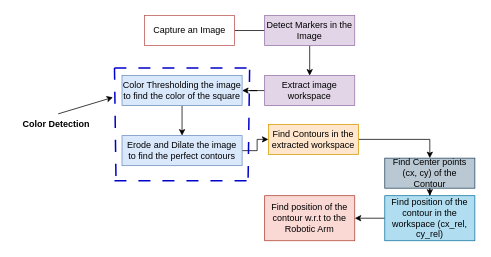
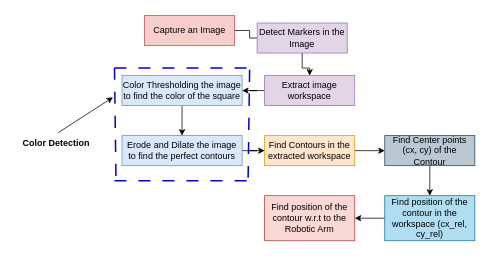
  <mxCell id="0" />
  <mxCell id="1" parent="0" />
  <mxCell id="2" value="" style="edgeStyle=orthogonalEdgeStyle;rounded=0;orthogonalLoop=1;jettySize=auto;html=1;endArrow=none;" edge="1" parent="1" source="3" target="5"><mxGeometry relative="1" as="geometry" /></mxCell>
- <mxCell id="3" value="Capture an Image" style="rounded=0;whiteSpace=wrap;html=1;fillColor=#ffffff;strokeColor=#b85450;" vertex="1" parent="1"><mxGeometry x="192" y="20" width="120" height="40" as="geometry" /></mxCell>
+ <mxCell id="3" value="Capture an Image" style="rounded=0;whiteSpace=wrap;html=1;fillColor=#f8cecc;strokeColor=#b85450;" vertex="1" parent="1"><mxGeometry x="192" y="20" width="120" height="40" as="geometry" /></mxCell>
  <mxCell id="4" value="" style="edgeStyle=orthogonalEdgeStyle;rounded=0;orthogonalLoop=1;jettySize=auto;html=1;" edge="1" parent="1" source="5" target="7"><mxGeometry relative="1" as="geometry" /></mxCell>
- <mxCell id="5" value="Detect Markers in the Image" style="rounded=0;whiteSpace=wrap;html=1;fillColor=#e1d5e7;strokeColor=#9673a6;" vertex="1" parent="1"><mxGeometry x="352" y="20" width="120" height="40" as="geometry" /></mxCell>
+ <mxCell id="5" value="Detect Markers in the Image" style="rounded=0;whiteSpace=wrap;html=1;fillColor=#e1d5e7;strokeColor=#9673a6;" vertex="1" parent="1"><mxGeometry x="342" y="30" width="120" height="40" as="geometry" /></mxCell>
  <mxCell id="6" value="" style="edgeStyle=orthogonalEdgeStyle;rounded=0;orthogonalLoop=1;jettySize=auto;html=1;" edge="1" parent="1" source="7" target="16"><mxGeometry relative="1" as="geometry" /></mxCell>
  <mxCell id="7" value="Extract image workspace" style="rounded=0;whiteSpace=wrap;html=1;fillColor=#e1d5e7;strokeColor=#9673a6;" vertex="1" parent="1"><mxGeometry x="352" y="100" width="120" height="40" as="geometry" /></mxCell>
  <mxCell id="8" value="" style="edgeStyle=orthogonalEdgeStyle;rounded=0;orthogonalLoop=1;jettySize=auto;html=1;" edge="1" parent="1" source="9" target="11"><mxGeometry relative="1" as="geometry" /></mxCell>
- <mxCell id="9" value="Find Contours in the extracted workspace" style="rounded=0;whiteSpace=wrap;html=1;fillColor=#ffe6cc;strokeColor=#d79b00;" vertex="1" parent="1"><mxGeometry x="357" y="165" width="120" height="40" as="geometry" /></mxCell>
+ <mxCell id="9" value="Find Contours in the extracted workspace" style="rounded=0;whiteSpace=wrap;html=1;fillColor=#ffe6cc;strokeColor=#d79b00;" vertex="1" parent="1"><mxGeometry x="352" y="180" width="120" height="40" as="geometry" /></mxCell>
  <mxCell id="10" value="" style="edgeStyle=orthogonalEdgeStyle;rounded=0;orthogonalLoop=1;jettySize=auto;html=1;" edge="1" parent="1" source="11" target="13"><mxGeometry relative="1" as="geometry" /></mxCell>
- <mxCell id="11" value="Find Center points (cx, cy) of the Contour" style="rounded=0;whiteSpace=wrap;html=1;fillColor=#bac8d3;strokeColor=#23445d;" vertex="1" parent="1"><mxGeometry x="512" y="210" width="120" height="40" as="geometry" /></mxCell>
+ <mxCell id="11" value="Find Center points (cx, cy) of the Contour" style="rounded=0;whiteSpace=wrap;html=1;fillColor=#bac8d3;strokeColor=#23445d;" vertex="1" parent="1"><mxGeometry x="512" y="180" width="120" height="40" as="geometry" /></mxCell>
  <mxCell id="12" value="" style="edgeStyle=orthogonalEdgeStyle;rounded=0;orthogonalLoop=1;jettySize=auto;html=1;" edge="1" parent="1" source="13" target="14"><mxGeometry relative="1" as="geometry" /></mxCell>
  <mxCell id="13" value="Find position of the contour in the workspace (cx_rel, cy_rel)" style="rounded=0;whiteSpace=wrap;html=1;fillColor=#b1ddf0;strokeColor=#10739e;" vertex="1" parent="1"><mxGeometry x="512" y="260" width="120" height="60" as="geometry" /></mxCell>
  <mxCell id="14" value="Find position of the contour w.r.t to the Robotic Arm" style="rounded=0;whiteSpace=wrap;html=1;fillColor=#fad9d5;strokeColor=#ae4132;" vertex="1" parent="1"><mxGeometry x="352" y="260" width="120" height="60" as="geometry" /></mxCell>
  <mxCell id="15" value="" style="edgeStyle=orthogonalEdgeStyle;rounded=0;orthogonalLoop=1;jettySize=auto;html=1;" edge="1" parent="1" source="16" target="18"><mxGeometry relative="1" as="geometry" /></mxCell>
  <mxCell id="16" value="Color Thresholding the image to find the color of the square" style="rounded=0;whiteSpace=wrap;html=1;fillColor=#dae8fc;strokeColor=#6c8ebf;" vertex="1" parent="1"><mxGeometry x="162" y="100" width="160" height="40" as="geometry" /></mxCell>
  <mxCell id="17" value="" style="edgeStyle=orthogonalEdgeStyle;rounded=0;orthogonalLoop=1;jettySize=auto;html=1;" edge="1" parent="1" source="18" target="9"><mxGeometry relative="1" as="geometry" /></mxCell>
  <mxCell id="18" value="Erode and Dilate the image to find the perfect contours" style="rounded=0;whiteSpace=wrap;html=1;fillColor=#dae8fc;strokeColor=#6c8ebf;" vertex="1" parent="1"><mxGeometry x="162" y="180" width="160" height="40" as="geometry" /></mxCell>
  <mxCell id="19" value="" style="endArrow=none;html=1;strokeWidth=2;rounded=1;curved=0;strokeColor=none;" edge="1" parent="1"><mxGeometry width="50" height="50" relative="1" as="geometry"><mxPoint x="152" y="90" as="sourcePoint" /><mxPoint x="152" y="160" as="targetPoint" /></mxGeometry></mxCell>
  <mxCell id="20" value="" style="endArrow=none;html=1;rounded=1;curved=0;strokeColor=none;" edge="1" parent="1"><mxGeometry width="50" height="50" relative="1" as="geometry"><mxPoint x="152" y="160" as="sourcePoint" /><mxPoint x="332" y="160" as="targetPoint" /></mxGeometry></mxCell>
  <mxCell id="21" value="" style="endArrow=none;html=1;rounded=1;curved=0;strokeColor=none;" edge="1" parent="1"><mxGeometry width="50" height="50" relative="1" as="geometry"><mxPoint x="152" y="90" as="sourcePoint" /><mxPoint x="332" y="90" as="targetPoint" /></mxGeometry></mxCell>
  <mxCell id="22" value="" style="endArrow=none;html=1;rounded=1;curved=0;strokeColor=none;" edge="1" parent="1"><mxGeometry width="50" height="50" relative="1" as="geometry"><mxPoint x="332" y="160" as="sourcePoint" /><mxPoint x="332" y="90" as="targetPoint" /></mxGeometry></mxCell>
  <mxCell id="23" value="" style="endArrow=none;html=1;rounded=0;curved=1;strokeColor=#0000CC;strokeWidth=2;dashed=1;dashPattern=8 8;" edge="1" parent="1"><mxGeometry width="50" height="50" relative="1" as="geometry"><mxPoint x="152" y="90" as="sourcePoint" /><mxPoint x="332" y="90" as="targetPoint" /></mxGeometry></mxCell>
  <mxCell id="24" value="" style="endArrow=none;html=1;rounded=0;curved=1;strokeColor=#0000CC;strokeWidth=2;dashed=1;dashPattern=8 8;" edge="1" parent="1"><mxGeometry width="50" height="50" relative="1" as="geometry"><mxPoint x="152" y="90" as="sourcePoint" /><mxPoint x="154" y="239" as="targetPoint" /></mxGeometry></mxCell>
  <mxCell id="25" value="" style="endArrow=none;html=1;rounded=0;curved=1;strokeColor=#0000CC;strokeWidth=2;dashed=1;dashPattern=8 8;" edge="1" parent="1"><mxGeometry width="50" height="50" relative="1" as="geometry"><mxPoint x="152" y="240" as="sourcePoint" /><mxPoint x="332" y="240" as="targetPoint" /></mxGeometry></mxCell>
  <mxCell id="26" value="" style="endArrow=none;html=1;rounded=0;curved=1;strokeColor=#0000CC;strokeWidth=2;dashed=1;dashPattern=8 8;" edge="1" parent="1"><mxGeometry width="50" height="50" relative="1" as="geometry"><mxPoint x="330" y="236" as="sourcePoint" /><mxPoint x="332" y="90" as="targetPoint" /></mxGeometry></mxCell>
- <mxCell id="27" value="&lt;b&gt;Color Detection&lt;/b&gt;" style="text;html=1;align=center;verticalAlign=middle;resizable=0;points=[];autosize=1;strokeColor=none;fillColor=none;" vertex="1" parent="1"><mxGeometry x="20" y="152" width="107" height="26" as="geometry" /></mxCell>
+ <mxCell id="27" value="&lt;b&gt;Color Detection&lt;/b&gt;" style="text;html=1;align=center;verticalAlign=middle;resizable=0;points=[];autosize=1;strokeColor=none;fillColor=none;" vertex="1" parent="1"><mxGeometry x="20" y="177" width="107" height="26" as="geometry" /></mxCell>
  <mxCell id="28" value="" style="endArrow=classic;html=1;rounded=0;exitX=0.533;exitY=-0.038;exitDx=0;exitDy=0;exitPerimeter=0;" edge="1" parent="1" source="27"><mxGeometry width="50" height="50" relative="1" as="geometry"><mxPoint x="290" y="208" as="sourcePoint" /><mxPoint x="150" y="129" as="targetPoint" /></mxGeometry></mxCell>
